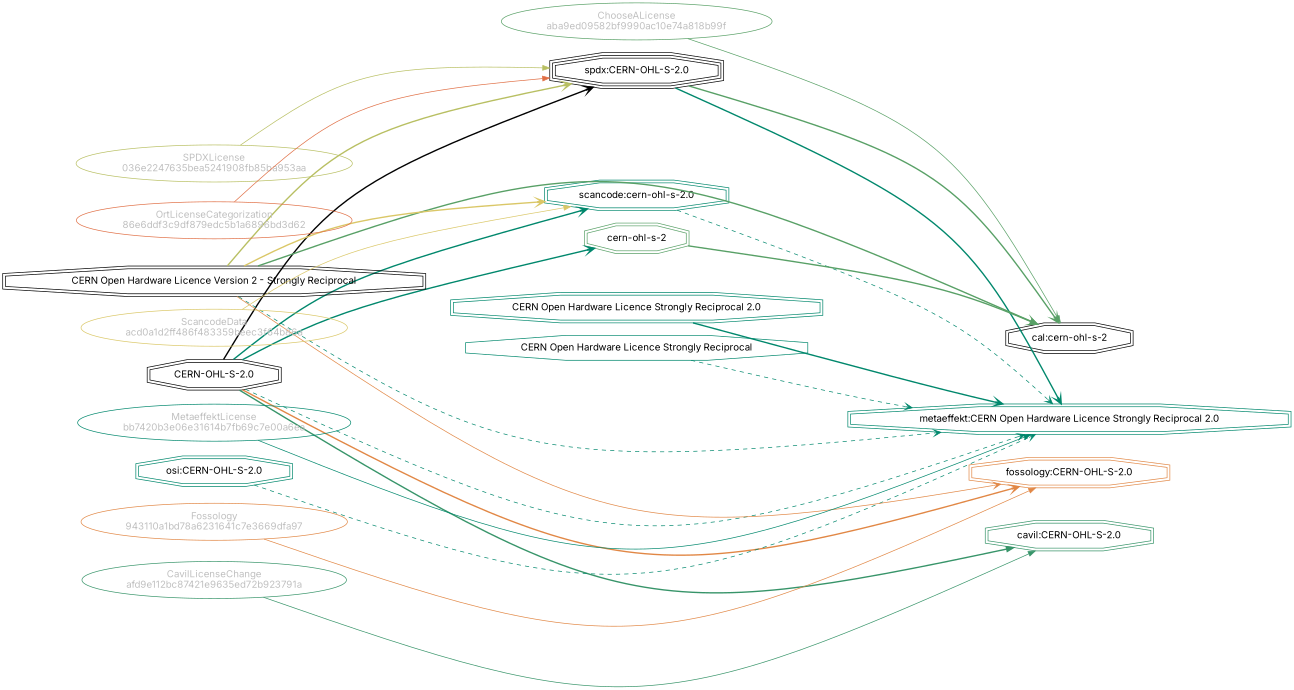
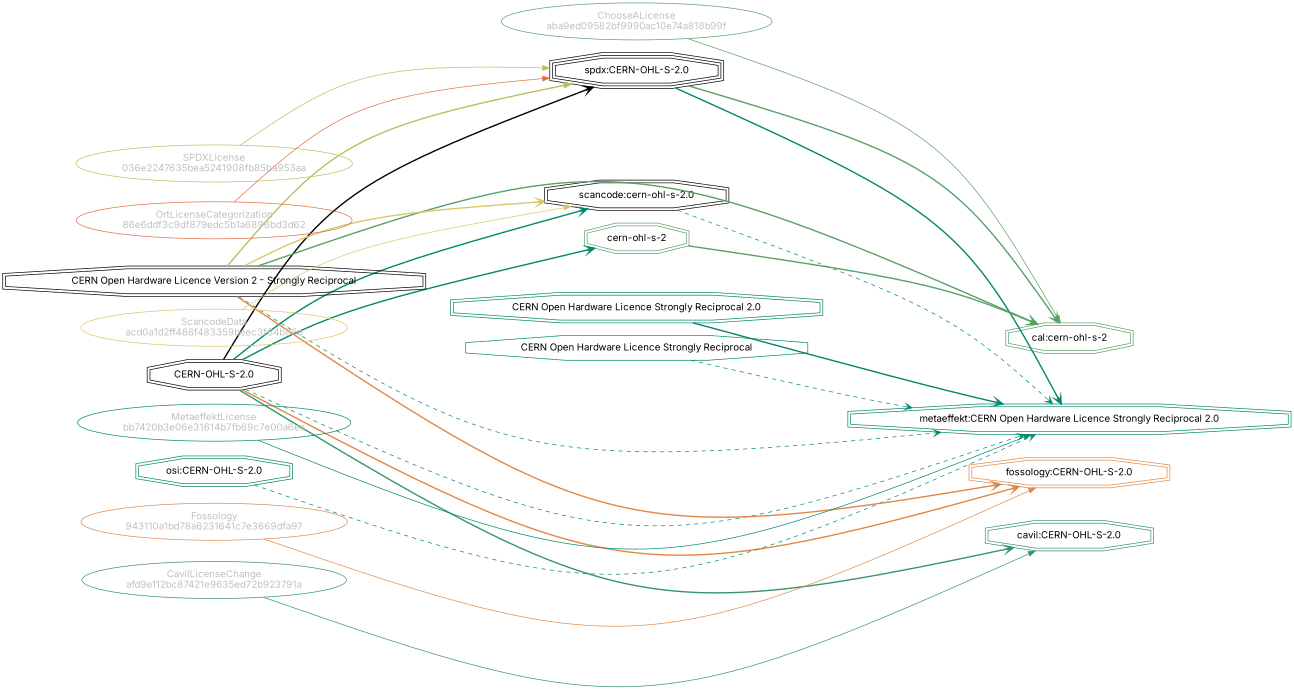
  strict digraph {
    fontname=Inter
    rankdir=LR
    splines=curved
    node [color="#00876c" fontname=Inter shape=doubleoctagon]
    edge [color="#00876c" fontname=Inter weight=0.7 arrowhead=vee style=bold]
    n1 [color="#b8bf62" fillcolor="beige;1" fontcolor=gray label="SPDXLicense\n036e2247635bea5241908fb85ba953aa" shape=ellipse]
    n2 [label="spdx:CERN-OHL-S-2.0" shape=tripleoctagon color=""]
-   n3 [color=black label="cal:cern-ohl-s-2"]
+   n3 [color="#58a066" label="cal:cern-ohl-s-2"]
    n4 [label="metaeffekt:CERN Open Hardware Licence Strongly Reciprocal 2.0"]
    n5 [label="CERN-OHL-S-2.0" color=""]
-   n6 [label="scancode:cern-ohl-s-2.0"]
+   n6 [label="scancode:cern-ohl-s-2.0" color=""]
    n7 [color="#e18745" label="fossology:CERN-OHL-S-2.0"]
    n8 [color="#379469" label="cavil:CERN-OHL-S-2.0"]
    n9 [color="#58a066" label="cern-ohl-s-2"]
    n10 [label="osi:CERN-OHL-S-2.0"]
    n11 [label="CERN Open Hardware Licence Version 2 - Strongly Reciprocal" color=""]
    n12 [color="#58a066" fillcolor="beige;1" fontcolor=gray label="ChooseALicense\naba9ed09582bf9990ac10e74a818b99f" shape=ellipse]
    n13 [color="#dac767" fillcolor="beige;1" fontcolor=gray label="ScancodeData\nacd0a1d2ff486f483359beec3f64b86a" shape=ellipse]
    n14 [color="#e18745" fillcolor="beige;1" fontcolor=gray label="Fossology\n943110a1bd78a6231641c7e3669dfa97" shape=ellipse]
    n15 [color="#e06f45" fillcolor="beige;1" fontcolor=gray label="OrtLicenseCategorization\n86e6ddf3c9df879edc5b1a6896bd3d62" shape=ellipse]
    n16 [color="#379469" fillcolor="beige;1" fontcolor=gray label="CavilLicenseChange\nafd9e112bc87421e9635ed72b923791a" shape=ellipse]
    n17 [fillcolor="beige;1" fontcolor=gray label="MetaeffektLicense\nbb7420b3e06e31614b7fb69c7e00a6ea" shape=ellipse]
    n18 [label="CERN Open Hardware Licence Strongly Reciprocal 2.0"]
    n19 [label="CERN Open Hardware Licence Strongly Reciprocal" shape=octagon]
    n1 -> n2 [color="#b8bf62" weight=0.5 arrowhead="" style=""]
    n2 -> n3 [color="#58a066"]
    n2 -> n4
    n5 -> n2 [color=""]
    n5 -> n4 [style=dashed weight=0.5]
    n5 -> n6
    n5 -> n7 [color="#e18745"]
-   n5 -> n8 [arrowhead=normal color="#379469"]
+   n5 -> n8 [color="#379469"]
    n5 -> n9
    n6 -> n4 [style=dashed weight=0.5]
    n9 -> n3 [color="#58a066"]
    n10 -> n4 [style=dashed weight=0.5]
-   n11 -> n2 [color="#b8bf62"]
-   n11 -> n3 [arrowhead=normal color="#58a066"]
+   n11 -> n2 [arrowhead=normal color="#b8bf62"]
+   n11 -> n3 [color="#58a066"]
    n11 -> n4 [style=dashed weight=0.5]
    n11 -> n6 [color="#dac767"]
-   n11 -> n7 [color="#e18745" style=solid]
+   n11 -> n7 [color="#e18745"]
    n12 -> n3 [color="#58a066" weight=0.5 arrowhead="" style=""]
    n13 -> n6 [color="#dac767" weight=0.5 arrowhead="" style=""]
    n14 -> n7 [color="#e18745" weight=0.5 arrowhead="" style=""]
    n15 -> n2 [color="#e06f45" weight=0.5 arrowhead="" style=""]
    n16 -> n8 [color="#379469" weight=0.5 arrowhead="" style=""]
    n17 -> n4 [weight=0.5 arrowhead="" style=""]
    n18 -> n4
    n19 -> n4 [style=dashed weight=0.5]
  }
